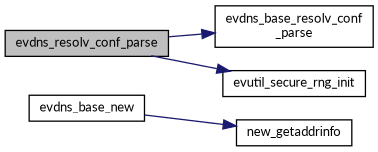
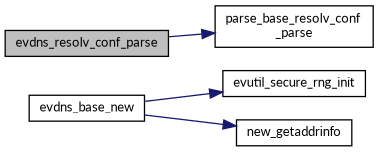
  digraph {
    fontname=Lato
    rankdir=LR
    node [color=black fillcolor=white fontname=Lato fontsize=10 shape=record style=filled]
    edge [color=midnightblue fontname=Lato fontsize=10 labelfontname=Helvetica labelfontsize=10 style=solid]
    n1 [fillcolor=grey75 fontcolor=black height=0.2 label=evdns_resolv_conf_parse width=0.4]
-   n2 [height=0.2 label="evdns_base_resolv_conf\l_parse" width=0.4]
+   n2 [height=0.2 label="parse_base_resolv_conf\l_parse" width=0.4]
    n3 [height=0.2 label=evdns_base_new width=0.4]
    n4 [height=0.2 label=evutil_secure_rng_init width=0.4]
    n5 [height=0.2 label=new_getaddrinfo width=0.4]
    n1 -> n2
-   n1 -> n4
+   n3 -> n4
    n3 -> n5
  }
